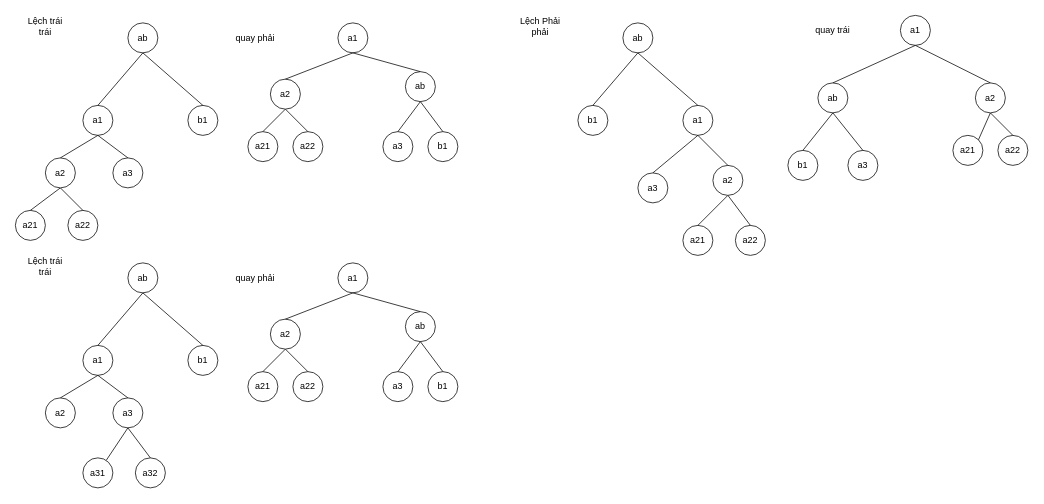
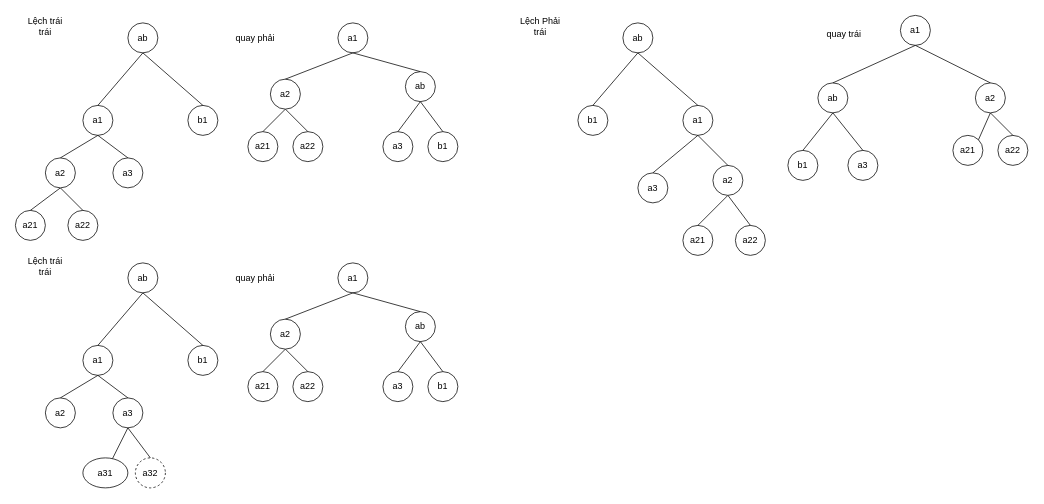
  <mxCell id="0" />
  <mxCell id="1" parent="0" />
  <mxCell id="2" value="ab" style="ellipse;whiteSpace=wrap;html=1;aspect=fixed;" vertex="1" parent="1"><mxGeometry x="170" y="30" width="40" height="40" as="geometry" /></mxCell>
  <mxCell id="3" value="a1" style="ellipse;whiteSpace=wrap;html=1;aspect=fixed;" vertex="1" parent="1"><mxGeometry x="110" y="140" width="40" height="40" as="geometry" /></mxCell>
  <mxCell id="4" value="b1" style="ellipse;whiteSpace=wrap;html=1;aspect=fixed;" vertex="1" parent="1"><mxGeometry x="250" y="140" width="40" height="40" as="geometry" /></mxCell>
  <mxCell id="5" value="" style="endArrow=none;html=1;rounded=0;exitX=0.5;exitY=1;exitDx=0;exitDy=0;entryX=0.5;entryY=0;entryDx=0;entryDy=0;" edge="1" parent="1" source="2" target="4"><mxGeometry width="50" height="50" relative="1" as="geometry"><mxPoint x="260" y="190" as="sourcePoint" /><mxPoint x="310" y="140" as="targetPoint" /></mxGeometry></mxCell>
  <mxCell id="6" value="" style="endArrow=none;html=1;rounded=0;exitX=0.5;exitY=1;exitDx=0;exitDy=0;entryX=0.5;entryY=0;entryDx=0;entryDy=0;" edge="1" parent="1" source="2" target="3"><mxGeometry width="50" height="50" relative="1" as="geometry"><mxPoint x="170" y="90" as="sourcePoint" /><mxPoint x="230" y="180" as="targetPoint" /></mxGeometry></mxCell>
  <mxCell id="7" value="a3" style="ellipse;whiteSpace=wrap;html=1;aspect=fixed;" vertex="1" parent="1"><mxGeometry x="150" y="210" width="40" height="40" as="geometry" /></mxCell>
  <mxCell id="8" value="a21" style="ellipse;whiteSpace=wrap;html=1;aspect=fixed;" vertex="1" parent="1"><mxGeometry x="20" y="280" width="40" height="40" as="geometry" /></mxCell>
  <mxCell id="9" value="a22" style="ellipse;whiteSpace=wrap;html=1;aspect=fixed;" vertex="1" parent="1"><mxGeometry x="90" y="280" width="40" height="40" as="geometry" /></mxCell>
  <mxCell id="10" value="" style="endArrow=none;html=1;rounded=0;entryX=0.5;entryY=0;entryDx=0;entryDy=0;exitX=0.5;exitY=1;exitDx=0;exitDy=0;" edge="1" source="13" target="9" parent="1"><mxGeometry width="50" height="50" relative="1" as="geometry"><mxPoint x="170" y="250" as="sourcePoint" /><mxPoint x="240" as="targetPoint" y="330" /></mxGeometry></mxCell>
  <mxCell id="11" value="" style="endArrow=none;html=1;rounded=0;entryX=0.5;entryY=0;entryDx=0;entryDy=0;exitX=0.5;exitY=1;exitDx=0;exitDy=0;" edge="1" source="13" target="8" parent="1"><mxGeometry width="50" height="50" relative="1" as="geometry"><mxPoint x="160" y="260" as="sourcePoint" /><mxPoint x="160" y="370" as="targetPoint" /></mxGeometry></mxCell>
  <mxCell id="12" value="" style="endArrow=none;html=1;rounded=0;exitX=0.5;exitY=1;exitDx=0;exitDy=0;entryX=0.5;entryY=0;entryDx=0;entryDy=0;" edge="1" parent="1" source="3" target="7"><mxGeometry width="50" height="50" relative="1" as="geometry"><mxPoint x="200" y="80" as="sourcePoint" /><mxPoint x="140" y="150" as="targetPoint" /></mxGeometry></mxCell>
  <mxCell id="13" value="a2" style="ellipse;whiteSpace=wrap;html=1;aspect=fixed;" vertex="1" parent="1"><mxGeometry x="60" y="210" width="40" height="40" as="geometry" /></mxCell>
  <mxCell id="14" value="" style="endArrow=none;html=1;rounded=0;exitX=0.5;exitY=1;exitDx=0;exitDy=0;entryX=0.5;entryY=0;entryDx=0;entryDy=0;" edge="1" target="13" parent="1" source="3"><mxGeometry width="50" height="50" relative="1" as="geometry"><mxPoint x="30" y="195" as="sourcePoint" /><mxPoint x="40" y="165" as="targetPoint" /></mxGeometry></mxCell>
  <mxCell id="15" value="Lệch trái trái" style="text;html=1;align=center;verticalAlign=middle;whiteSpace=wrap;rounded=0;" vertex="1" parent="1"><mxGeometry x="30" y="20" width="60" height="30" as="geometry" /></mxCell>
  <mxCell id="16" value="ab" style="ellipse;whiteSpace=wrap;html=1;aspect=fixed;" vertex="1" parent="1"><mxGeometry x="540" y="95" width="40" height="40" as="geometry" /></mxCell>
  <mxCell id="17" value="a1" style="ellipse;whiteSpace=wrap;html=1;aspect=fixed;" vertex="1" parent="1"><mxGeometry x="450" y="30" width="40" height="40" as="geometry" /></mxCell>
  <mxCell id="18" value="b1" style="ellipse;whiteSpace=wrap;html=1;aspect=fixed;" vertex="1" parent="1"><mxGeometry x="570" y="175" width="40" height="40" as="geometry" /></mxCell>
  <mxCell id="19" value="" style="endArrow=none;html=1;rounded=0;exitX=0.5;exitY=1;exitDx=0;exitDy=0;entryX=0.5;entryY=0;entryDx=0;entryDy=0;" edge="1" parent="1" source="16" target="18"><mxGeometry width="50" height="50" relative="1" as="geometry"><mxPoint x="540" y="205" as="sourcePoint" /><mxPoint x="590" y="155" as="targetPoint" /></mxGeometry></mxCell>
  <mxCell id="20" value="" style="endArrow=none;html=1;rounded=0;exitX=0.5;exitY=0;exitDx=0;exitDy=0;entryX=0.5;entryY=1;entryDx=0;entryDy=0;" edge="1" parent="1" source="16" target="17"><mxGeometry width="50" height="50" relative="1" as="geometry"><mxPoint x="450" y="105" as="sourcePoint" /><mxPoint x="510" y="195" as="targetPoint" /></mxGeometry></mxCell>
  <mxCell id="21" value="a3" style="ellipse;whiteSpace=wrap;html=1;aspect=fixed;" vertex="1" parent="1"><mxGeometry x="510" y="175" width="40" height="40" as="geometry" /></mxCell>
  <mxCell id="22" value="a21" style="ellipse;whiteSpace=wrap;html=1;aspect=fixed;" vertex="1" parent="1"><mxGeometry x="330" y="175" width="40" height="40" as="geometry" /></mxCell>
  <mxCell id="23" value="a22" style="ellipse;whiteSpace=wrap;html=1;aspect=fixed;" vertex="1" parent="1"><mxGeometry x="390" y="175" width="40" height="40" as="geometry" /></mxCell>
  <mxCell id="24" value="" style="endArrow=none;html=1;rounded=0;entryX=0.5;entryY=0;entryDx=0;entryDy=0;exitX=0.5;exitY=1;exitDx=0;exitDy=0;" edge="1" parent="1" source="27" target="23"><mxGeometry width="50" height="50" relative="1" as="geometry"><mxPoint x="450" y="265" as="sourcePoint" /><mxPoint x="520" y="345" as="targetPoint" /></mxGeometry></mxCell>
  <mxCell id="25" value="" style="endArrow=none;html=1;rounded=0;entryX=0.5;entryY=0;entryDx=0;entryDy=0;exitX=0.5;exitY=1;exitDx=0;exitDy=0;" edge="1" parent="1" source="27" target="22"><mxGeometry width="50" height="50" relative="1" as="geometry"><mxPoint x="440" y="275" as="sourcePoint" /><mxPoint x="440" y="385" as="targetPoint" /></mxGeometry></mxCell>
  <mxCell id="26" value="" style="endArrow=none;html=1;rounded=0;exitX=0.5;exitY=1;exitDx=0;exitDy=0;entryX=0.5;entryY=0;entryDx=0;entryDy=0;" edge="1" parent="1" source="16" target="21"><mxGeometry width="50" height="50" relative="1" as="geometry"><mxPoint x="480" y="95" as="sourcePoint" /><mxPoint x="420" y="165" as="targetPoint" /></mxGeometry></mxCell>
  <mxCell id="27" value="a2" style="ellipse;whiteSpace=wrap;html=1;aspect=fixed;" vertex="1" parent="1"><mxGeometry x="360" y="105" width="40" height="40" as="geometry" /></mxCell>
  <mxCell id="28" value="" style="endArrow=none;html=1;rounded=0;exitX=0.5;exitY=1;exitDx=0;exitDy=0;entryX=0.5;entryY=0;entryDx=0;entryDy=0;" edge="1" parent="1" source="17" target="27"><mxGeometry width="50" height="50" relative="1" as="geometry"><mxPoint x="310" y="210" as="sourcePoint" /><mxPoint x="320" y="180" as="targetPoint" /></mxGeometry></mxCell>
  <mxCell id="29" value="quay phải" style="text;html=1;align=center;verticalAlign=middle;whiteSpace=wrap;rounded=0;" vertex="1" parent="1"><mxGeometry x="310" y="35" width="60" height="30" as="geometry" /></mxCell>
  <mxCell id="30" value="ab" style="ellipse;whiteSpace=wrap;html=1;aspect=fixed;" vertex="1" parent="1"><mxGeometry x="830" y="30" width="40" height="40" as="geometry" /></mxCell>
  <mxCell id="31" value="b1" style="ellipse;whiteSpace=wrap;html=1;aspect=fixed;" vertex="1" parent="1"><mxGeometry x="770" y="140" width="40" height="40" as="geometry" /></mxCell>
  <mxCell id="32" value="a1" style="ellipse;whiteSpace=wrap;html=1;aspect=fixed;" vertex="1" parent="1"><mxGeometry x="910" y="140" width="40" height="40" as="geometry" /></mxCell>
  <mxCell id="33" value="" style="endArrow=none;html=1;rounded=0;exitX=0.5;exitY=1;exitDx=0;exitDy=0;entryX=0.5;entryY=0;entryDx=0;entryDy=0;" edge="1" source="30" target="32" parent="1"><mxGeometry width="50" height="50" relative="1" as="geometry"><mxPoint x="920" y="190" as="sourcePoint" /><mxPoint x="970" y="140" as="targetPoint" /></mxGeometry></mxCell>
  <mxCell id="34" value="" style="endArrow=none;html=1;rounded=0;exitX=0.5;exitY=1;exitDx=0;exitDy=0;entryX=0.5;entryY=0;entryDx=0;entryDy=0;" edge="1" source="30" target="31" parent="1"><mxGeometry width="50" height="50" relative="1" as="geometry"><mxPoint x="830" y="90" as="sourcePoint" /><mxPoint x="890" y="180" as="targetPoint" /></mxGeometry></mxCell>
- <mxCell id="35" value="Lệch Phải phải" style="text;html=1;align=center;verticalAlign=middle;whiteSpace=wrap;rounded=0;" vertex="1" parent="1"><mxGeometry x="690" y="20" width="60" height="30" as="geometry" /></mxCell>
+ <mxCell id="35" value="Lệch Phải trái" style="text;html=1;align=center;verticalAlign=middle;whiteSpace=wrap;rounded=0;" vertex="1" parent="1"><mxGeometry x="690" y="20" width="60" height="30" as="geometry" /></mxCell>
  <mxCell id="36" value="ab" style="ellipse;whiteSpace=wrap;html=1;aspect=fixed;" vertex="1" parent="1"><mxGeometry x="1090" y="110" width="40" height="40" as="geometry" /></mxCell>
  <mxCell id="37" value="a1" style="ellipse;whiteSpace=wrap;html=1;aspect=fixed;" vertex="1" parent="1"><mxGeometry x="1200" y="20" width="40" height="40" as="geometry" /></mxCell>
  <mxCell id="38" value="b1" style="ellipse;whiteSpace=wrap;html=1;aspect=fixed;" vertex="1" parent="1"><mxGeometry x="1050" y="200" width="40" height="40" as="geometry" /></mxCell>
  <mxCell id="39" value="" style="endArrow=none;html=1;rounded=0;exitX=0.5;exitY=1;exitDx=0;exitDy=0;entryX=0.5;entryY=0;entryDx=0;entryDy=0;" edge="1" source="36" target="38" parent="1"><mxGeometry width="50" height="50" relative="1" as="geometry"><mxPoint x="1090" y="220" as="sourcePoint" /><mxPoint x="1140" y="170" as="targetPoint" /></mxGeometry></mxCell>
  <mxCell id="40" value="" style="endArrow=none;html=1;rounded=0;exitX=0.5;exitY=0;exitDx=0;exitDy=0;entryX=0.5;entryY=1;entryDx=0;entryDy=0;" edge="1" source="36" target="37" parent="1"><mxGeometry width="50" height="50" relative="1" as="geometry"><mxPoint x="1220" y="95" as="sourcePoint" /><mxPoint x="1280" y="185" as="targetPoint" /></mxGeometry></mxCell>
  <mxCell id="41" value="a3" style="ellipse;whiteSpace=wrap;html=1;aspect=fixed;" vertex="1" parent="1"><mxGeometry x="1130" y="200" width="40" height="40" as="geometry" /></mxCell>
  <mxCell id="42" value="a21" style="ellipse;whiteSpace=wrap;html=1;aspect=fixed;" vertex="1" parent="1"><mxGeometry x="1270" y="180" width="40" height="40" as="geometry" /></mxCell>
  <mxCell id="43" value="a22" style="ellipse;whiteSpace=wrap;html=1;aspect=fixed;" vertex="1" parent="1"><mxGeometry x="1330" y="180" width="40" height="40" as="geometry" /></mxCell>
  <mxCell id="44" value="" style="endArrow=none;html=1;rounded=0;entryX=0.5;entryY=0;entryDx=0;entryDy=0;exitX=0.5;exitY=1;exitDx=0;exitDy=0;" edge="1" source="47" target="43" parent="1"><mxGeometry width="50" height="50" relative="1" as="geometry"><mxPoint x="1390" y="270" as="sourcePoint" /><mxPoint x="1460" y="350" as="targetPoint" /></mxGeometry></mxCell>
  <mxCell id="45" value="" style="endArrow=none;html=1;rounded=0;entryX=1;entryY=0;entryDx=0;entryDy=0;exitX=0.5;exitY=1;exitDx=0;exitDy=0;" edge="1" source="47" target="42" parent="1"><mxGeometry width="50" height="50" relative="1" as="geometry"><mxPoint x="1380" y="280" as="sourcePoint" /><mxPoint x="1290" y="180" as="targetPoint" /></mxGeometry></mxCell>
  <mxCell id="46" value="" style="endArrow=none;html=1;rounded=0;exitX=0.5;exitY=1;exitDx=0;exitDy=0;entryX=0.5;entryY=0;entryDx=0;entryDy=0;" edge="1" source="36" target="41" parent="1"><mxGeometry width="50" height="50" relative="1" as="geometry"><mxPoint x="1030" y="110" as="sourcePoint" /><mxPoint x="970" y="180" as="targetPoint" /></mxGeometry></mxCell>
  <mxCell id="47" value="a2" style="ellipse;whiteSpace=wrap;html=1;aspect=fixed;" vertex="1" parent="1"><mxGeometry x="1300" y="110" width="40" height="40" as="geometry" /></mxCell>
  <mxCell id="48" value="" style="endArrow=none;html=1;rounded=0;exitX=0.5;exitY=1;exitDx=0;exitDy=0;entryX=0.5;entryY=0;entryDx=0;entryDy=0;" edge="1" source="37" target="47" parent="1"><mxGeometry width="50" height="50" relative="1" as="geometry"><mxPoint x="1080" y="200" as="sourcePoint" /><mxPoint x="1090" y="170" as="targetPoint" /></mxGeometry></mxCell>
- <mxCell id="49" value="quay trái" style="text;html=1;align=center;verticalAlign=middle;whiteSpace=wrap;rounded=0;" vertex="1" parent="1"><mxGeometry x="1080" y="25" width="60" height="30" as="geometry" /></mxCell>
+ <mxCell id="49" value="quay trái" style="text;html=1;align=center;verticalAlign=middle;whiteSpace=wrap;rounded=0;" vertex="1" parent="1"><mxGeometry x="1095" y="30" width="60" height="30" as="geometry" /></mxCell>
  <mxCell id="50" value="a3" style="ellipse;whiteSpace=wrap;html=1;aspect=fixed;" vertex="1" parent="1"><mxGeometry x="850" y="230" width="40" height="40" as="geometry" /></mxCell>
  <mxCell id="51" value="a21" style="ellipse;whiteSpace=wrap;html=1;aspect=fixed;" vertex="1" parent="1"><mxGeometry x="910" y="300" width="40" height="40" as="geometry" /></mxCell>
  <mxCell id="52" value="a22" style="ellipse;whiteSpace=wrap;html=1;aspect=fixed;" vertex="1" parent="1"><mxGeometry x="980" y="300" width="40" height="40" as="geometry" /></mxCell>
  <mxCell id="53" value="" style="endArrow=none;html=1;rounded=0;entryX=0.5;entryY=0;entryDx=0;entryDy=0;exitX=0.5;exitY=1;exitDx=0;exitDy=0;" edge="1" parent="1" source="56" target="52"><mxGeometry width="50" height="50" relative="1" as="geometry"><mxPoint x="980" y="310" as="sourcePoint" /><mxPoint x="1050" y="390" as="targetPoint" /></mxGeometry></mxCell>
  <mxCell id="54" value="" style="endArrow=none;html=1;rounded=0;entryX=0.5;entryY=0;entryDx=0;entryDy=0;exitX=0.5;exitY=1;exitDx=0;exitDy=0;" edge="1" parent="1" source="56" target="51"><mxGeometry width="50" height="50" relative="1" as="geometry"><mxPoint x="970" y="320" as="sourcePoint" /><mxPoint x="970" y="430" as="targetPoint" /></mxGeometry></mxCell>
  <mxCell id="55" value="" style="endArrow=none;html=1;rounded=0;entryX=0.5;entryY=0;entryDx=0;entryDy=0;exitX=0.5;exitY=1;exitDx=0;exitDy=0;" edge="1" parent="1" target="50" source="32"><mxGeometry width="50" height="50" relative="1" as="geometry"><mxPoint x="945" y="200" as="sourcePoint" /><mxPoint x="950" y="210" as="targetPoint" /></mxGeometry></mxCell>
  <mxCell id="56" value="a2" style="ellipse;whiteSpace=wrap;html=1;aspect=fixed;" vertex="1" parent="1"><mxGeometry x="950" y="220" width="40" height="40" as="geometry" /></mxCell>
  <mxCell id="57" value="" style="endArrow=none;html=1;rounded=0;exitX=0.5;exitY=1;exitDx=0;exitDy=0;entryX=0.5;entryY=0;entryDx=0;entryDy=0;" edge="1" parent="1" target="56" source="32"><mxGeometry width="50" height="50" relative="1" as="geometry"><mxPoint x="945" y="200" as="sourcePoint" /><mxPoint x="850" y="225" as="targetPoint" /></mxGeometry></mxCell>
  <mxCell id="58" value="ab" style="ellipse;whiteSpace=wrap;html=1;aspect=fixed;" vertex="1" parent="1"><mxGeometry x="170" y="350" width="40" height="40" as="geometry" /></mxCell>
  <mxCell id="59" value="a1" style="ellipse;whiteSpace=wrap;html=1;aspect=fixed;" vertex="1" parent="1"><mxGeometry x="110" y="460" width="40" height="40" as="geometry" /></mxCell>
  <mxCell id="60" value="b1" style="ellipse;whiteSpace=wrap;html=1;aspect=fixed;" vertex="1" parent="1"><mxGeometry x="250" y="460" width="40" height="40" as="geometry" /></mxCell>
  <mxCell id="61" value="" style="endArrow=none;html=1;rounded=0;exitX=0.5;exitY=1;exitDx=0;exitDy=0;entryX=0.5;entryY=0;entryDx=0;entryDy=0;" edge="1" source="58" target="60" parent="1"><mxGeometry width="50" height="50" relative="1" as="geometry"><mxPoint x="260" y="510" as="sourcePoint" /><mxPoint x="310" y="460" as="targetPoint" /></mxGeometry></mxCell>
  <mxCell id="62" value="" style="endArrow=none;html=1;rounded=0;exitX=0.5;exitY=1;exitDx=0;exitDy=0;entryX=0.5;entryY=0;entryDx=0;entryDy=0;" edge="1" source="58" target="59" parent="1"><mxGeometry width="50" height="50" relative="1" as="geometry"><mxPoint x="170" y="410" as="sourcePoint" /><mxPoint x="230" y="500" as="targetPoint" /></mxGeometry></mxCell>
  <mxCell id="63" value="a3" style="ellipse;whiteSpace=wrap;html=1;aspect=fixed;" vertex="1" parent="1"><mxGeometry x="150" y="530" width="40" height="40" as="geometry" /></mxCell>
- <mxCell id="64" value="a32" style="ellipse;whiteSpace=wrap;html=1;aspect=fixed;" vertex="1" parent="1"><mxGeometry x="180" y="610" width="40" height="40" as="geometry" /></mxCell>
+ <mxCell id="64" value="a32" style="ellipse;whiteSpace=wrap;html=1;aspect=fixed;dashed=1;" vertex="1" parent="1"><mxGeometry x="180" y="610" width="40" height="40" as="geometry" /></mxCell>
  <mxCell id="65" value="" style="endArrow=none;html=1;rounded=0;entryX=0.5;entryY=0;entryDx=0;entryDy=0;exitX=0.5;exitY=1;exitDx=0;exitDy=0;" edge="1" source="63" target="64" parent="1"><mxGeometry width="50" height="50" relative="1" as="geometry"><mxPoint x="170" y="570" as="sourcePoint" /><mxPoint x="240" y="650" as="targetPoint" /></mxGeometry></mxCell>
  <mxCell id="66" value="" style="endArrow=none;html=1;rounded=0;exitX=0.5;exitY=1;exitDx=0;exitDy=0;" edge="1" source="63" parent="1" target="85"><mxGeometry width="50" height="50" relative="1" as="geometry"><mxPoint x="160" y="580" as="sourcePoint" /><mxPoint x="40" y="600" as="targetPoint" /></mxGeometry></mxCell>
  <mxCell id="67" value="" style="endArrow=none;html=1;rounded=0;exitX=0.5;exitY=1;exitDx=0;exitDy=0;entryX=0.5;entryY=0;entryDx=0;entryDy=0;" edge="1" source="59" target="63" parent="1"><mxGeometry width="50" height="50" relative="1" as="geometry"><mxPoint x="200" y="400" as="sourcePoint" /><mxPoint x="140" y="470" as="targetPoint" /></mxGeometry></mxCell>
  <mxCell id="68" value="a2" style="ellipse;whiteSpace=wrap;html=1;aspect=fixed;" vertex="1" parent="1"><mxGeometry x="60" y="530" width="40" height="40" as="geometry" /></mxCell>
  <mxCell id="69" value="" style="endArrow=none;html=1;rounded=0;exitX=0.5;exitY=1;exitDx=0;exitDy=0;entryX=0.5;entryY=0;entryDx=0;entryDy=0;" edge="1" source="59" target="68" parent="1"><mxGeometry width="50" height="50" relative="1" as="geometry"><mxPoint x="30" y="515" as="sourcePoint" /><mxPoint x="40" y="485" as="targetPoint" /></mxGeometry></mxCell>
  <mxCell id="70" value="Lệch trái trái" style="text;html=1;align=center;verticalAlign=middle;whiteSpace=wrap;rounded=0;" vertex="1" parent="1"><mxGeometry x="30" y="340" width="60" height="30" as="geometry" /></mxCell>
  <mxCell id="71" value="ab" style="ellipse;whiteSpace=wrap;html=1;aspect=fixed;" vertex="1" parent="1"><mxGeometry x="540" y="415" width="40" height="40" as="geometry" /></mxCell>
  <mxCell id="72" value="a1" style="ellipse;whiteSpace=wrap;html=1;aspect=fixed;" vertex="1" parent="1"><mxGeometry x="450" y="350" width="40" height="40" as="geometry" /></mxCell>
  <mxCell id="73" value="b1" style="ellipse;whiteSpace=wrap;html=1;aspect=fixed;" vertex="1" parent="1"><mxGeometry x="570" y="495" width="40" height="40" as="geometry" /></mxCell>
  <mxCell id="74" value="" style="endArrow=none;html=1;rounded=0;exitX=0.5;exitY=1;exitDx=0;exitDy=0;entryX=0.5;entryY=0;entryDx=0;entryDy=0;" edge="1" source="71" target="73" parent="1"><mxGeometry width="50" height="50" relative="1" as="geometry"><mxPoint x="540" y="525" as="sourcePoint" /><mxPoint x="590" y="475" as="targetPoint" /></mxGeometry></mxCell>
  <mxCell id="75" value="" style="endArrow=none;html=1;rounded=0;exitX=0.5;exitY=0;exitDx=0;exitDy=0;entryX=0.5;entryY=1;entryDx=0;entryDy=0;" edge="1" source="71" target="72" parent="1"><mxGeometry width="50" height="50" relative="1" as="geometry"><mxPoint x="450" y="425" as="sourcePoint" /><mxPoint x="510" y="515" as="targetPoint" /></mxGeometry></mxCell>
  <mxCell id="76" value="a3" style="ellipse;whiteSpace=wrap;html=1;aspect=fixed;" vertex="1" parent="1"><mxGeometry x="510" y="495" width="40" height="40" as="geometry" /></mxCell>
  <mxCell id="77" value="a21" style="ellipse;whiteSpace=wrap;html=1;aspect=fixed;" vertex="1" parent="1"><mxGeometry x="330" y="495" width="40" height="40" as="geometry" /></mxCell>
  <mxCell id="78" value="a22" style="ellipse;whiteSpace=wrap;html=1;aspect=fixed;" vertex="1" parent="1"><mxGeometry x="390" y="495" width="40" height="40" as="geometry" /></mxCell>
  <mxCell id="79" value="" style="endArrow=none;html=1;rounded=0;entryX=0.5;entryY=0;entryDx=0;entryDy=0;exitX=0.5;exitY=1;exitDx=0;exitDy=0;" edge="1" source="82" target="78" parent="1"><mxGeometry width="50" height="50" relative="1" as="geometry"><mxPoint x="450" y="585" as="sourcePoint" /><mxPoint x="520" y="665" as="targetPoint" /></mxGeometry></mxCell>
  <mxCell id="80" value="" style="endArrow=none;html=1;rounded=0;entryX=0.5;entryY=0;entryDx=0;entryDy=0;exitX=0.5;exitY=1;exitDx=0;exitDy=0;" edge="1" source="82" target="77" parent="1"><mxGeometry width="50" height="50" relative="1" as="geometry"><mxPoint x="440" y="595" as="sourcePoint" /><mxPoint x="440" y="705" as="targetPoint" /></mxGeometry></mxCell>
  <mxCell id="81" value="" style="endArrow=none;html=1;rounded=0;exitX=0.5;exitY=1;exitDx=0;exitDy=0;entryX=0.5;entryY=0;entryDx=0;entryDy=0;" edge="1" source="71" target="76" parent="1"><mxGeometry width="50" height="50" relative="1" as="geometry"><mxPoint x="480" y="415" as="sourcePoint" /><mxPoint x="420" y="485" as="targetPoint" /></mxGeometry></mxCell>
  <mxCell id="82" value="a2" style="ellipse;whiteSpace=wrap;html=1;aspect=fixed;" vertex="1" parent="1"><mxGeometry x="360" y="425" width="40" height="40" as="geometry" /></mxCell>
  <mxCell id="83" value="" style="endArrow=none;html=1;rounded=0;exitX=0.5;exitY=1;exitDx=0;exitDy=0;entryX=0.5;entryY=0;entryDx=0;entryDy=0;" edge="1" source="72" target="82" parent="1"><mxGeometry width="50" height="50" relative="1" as="geometry"><mxPoint x="310" y="530" as="sourcePoint" /><mxPoint x="320" y="500" as="targetPoint" /></mxGeometry></mxCell>
  <mxCell id="84" value="quay phải" style="text;html=1;align=center;verticalAlign=middle;whiteSpace=wrap;rounded=0;" vertex="1" parent="1"><mxGeometry x="310" y="355" width="60" height="30" as="geometry" /></mxCell>
- <mxCell id="85" value="a31" style="ellipse;whiteSpace=wrap;html=1;aspect=fixed;" vertex="1" parent="1"><mxGeometry x="110" y="610" width="40" height="40" as="geometry" /></mxCell>
+ <mxCell id="85" value="a31" style="ellipse;whiteSpace=wrap;html=1;aspect=fixed;" vertex="1" parent="1"><mxGeometry x="110" y="610" width="60" height="40" as="geometry" /></mxCell>
